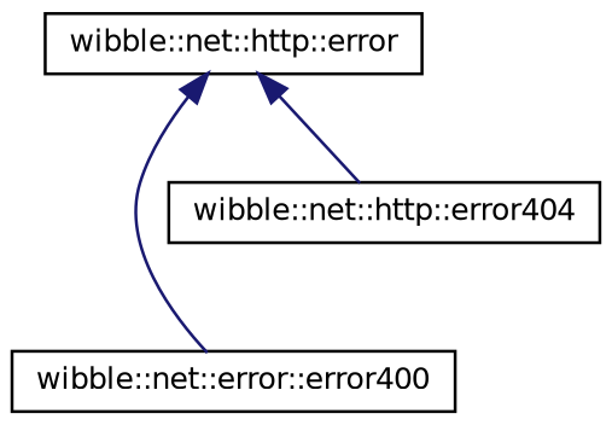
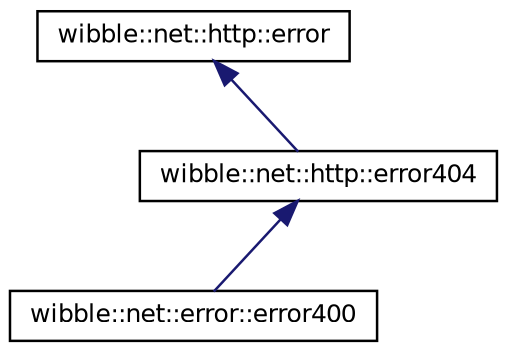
  digraph {
    fontname="DejaVu Sans"
    rankdir=TB
    node [color=black fillcolor=white fontname="DejaVu Sans" fontsize=10 shape=record style=filled]
    edge [color=midnightblue dir=back fontname="DejaVu Sans" fontsize=10 labelfontname=Helvetica labelfontsize=10 style=solid]
    n1 [height=0.2 label="wibble::net::http::error" width=0.4]
    n2 [height=0.2 label="wibble::net::error::error400" width=0.4]
    n3 [height=0.2 label="wibble::net::http::error404" width=0.4]
-   n1 -> n2
+   n3 -> n2
    n1 -> n3
  }
